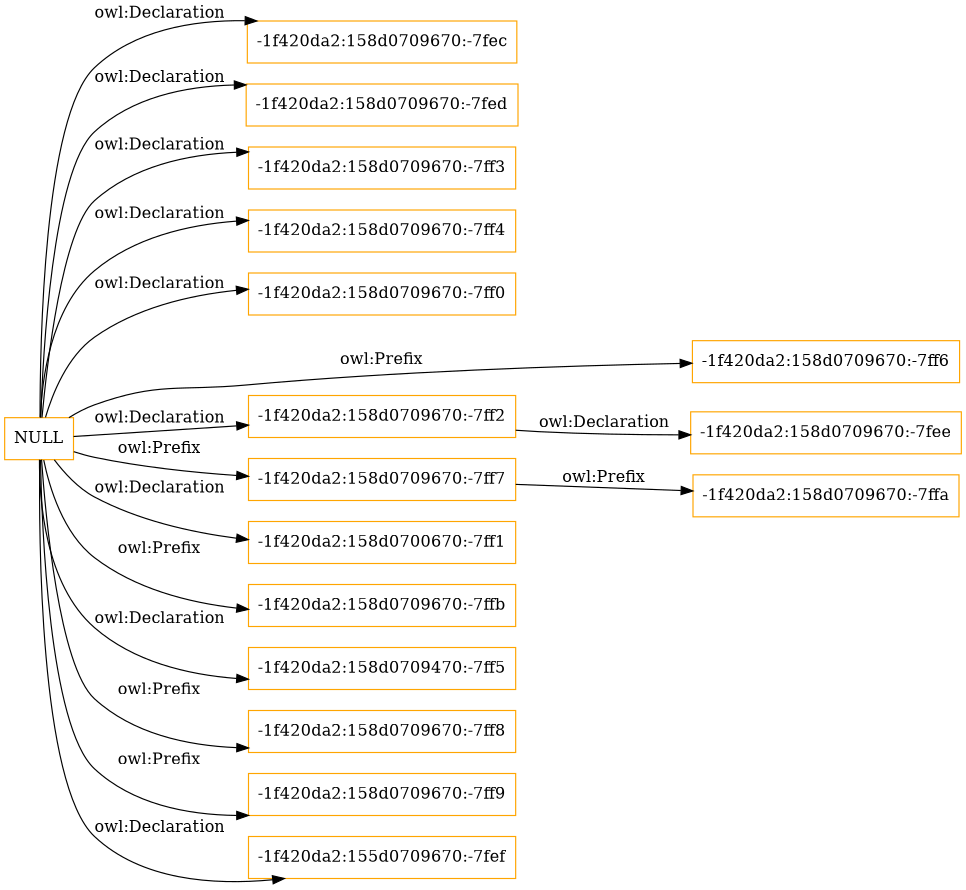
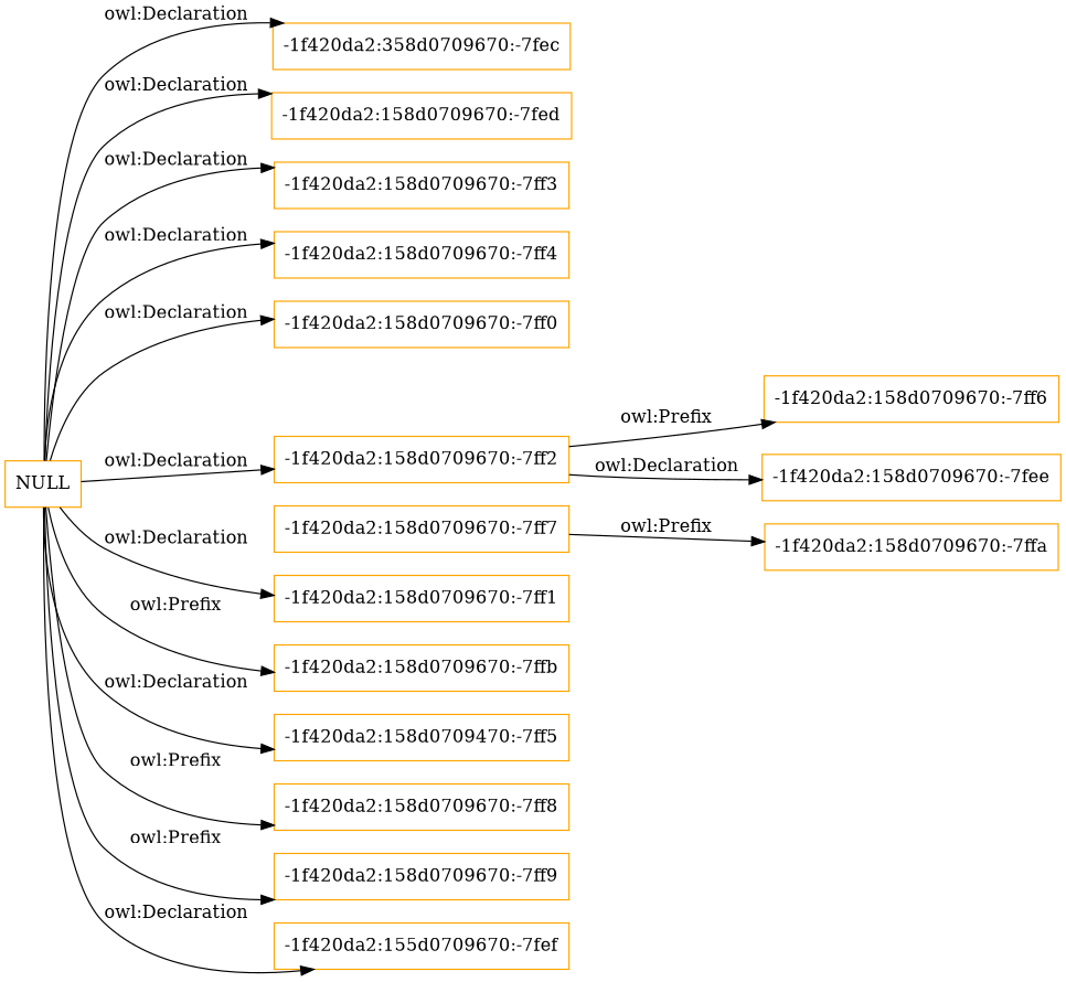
  digraph {
    rankdir=LR
    node [color=orange shape=rectangle]
    NULL
-   "-1f420da2:158d0709670:-7fec"
+   "-1f420da2:158d0709670:-7fec" [label="-1f420da2:358d0709670:-7fec"]
    "-1f420da2:158d0709670:-7fed"
    "-1f420da2:158d0709670:-7ff3"
    "-1f420da2:158d0709670:-7ff4"
    "-1f420da2:158d0709670:-7ff0"
    "-1f420da2:158d0709670:-7ff6"
    "-1f420da2:158d0709670:-7ff2"
    "-1f420da2:158d0709670:-7ff7"
-   "-1f420da2:158d0709670:-7ff1" [label="-1f420da2:158d0700670:-7ff1"]
+   "-1f420da2:158d0709670:-7ff1"
    "-1f420da2:158d0709670:-7ffb"
    n12 [label="-1f420da2:158d0709470:-7ff5"]
    "-1f420da2:158d0709670:-7ff8"
    "-1f420da2:158d0709670:-7ff9"
    n15 [label="-1f420da2:155d0709670:-7fef"]
    "-1f420da2:158d0709670:-7fee"
    "-1f420da2:158d0709670:-7ffa"
    NULL -> "-1f420da2:158d0709670:-7fec" [label="owl:Declaration"]
    NULL -> "-1f420da2:158d0709670:-7fed" [label="owl:Declaration"]
    NULL -> "-1f420da2:158d0709670:-7ff3" [label="owl:Declaration"]
    NULL -> "-1f420da2:158d0709670:-7ff4" [label="owl:Declaration"]
    NULL -> "-1f420da2:158d0709670:-7ff0" [label="owl:Declaration"]
-   NULL -> "-1f420da2:158d0709670:-7ff6" [label="owl:Prefix"]
+   "-1f420da2:158d0709670:-7ff2" -> "-1f420da2:158d0709670:-7ff6" [label="owl:Prefix"]
    NULL -> "-1f420da2:158d0709670:-7ff2" [label="owl:Declaration"]
-   NULL -> "-1f420da2:158d0709670:-7ff7" [label="owl:Prefix"]
    NULL -> "-1f420da2:158d0709670:-7ff1" [label="owl:Declaration"]
    NULL -> "-1f420da2:158d0709670:-7ffb" [label="owl:Prefix"]
    NULL -> n12 [label="owl:Declaration"]
    NULL -> "-1f420da2:158d0709670:-7ff8" [label="owl:Prefix"]
    NULL -> "-1f420da2:158d0709670:-7ff9" [label="owl:Prefix"]
    NULL -> n15 [label="owl:Declaration"]
    "-1f420da2:158d0709670:-7ff2" -> "-1f420da2:158d0709670:-7fee" [label="owl:Declaration"]
    "-1f420da2:158d0709670:-7ff7" -> "-1f420da2:158d0709670:-7ffa" [label="owl:Prefix"]
  }
